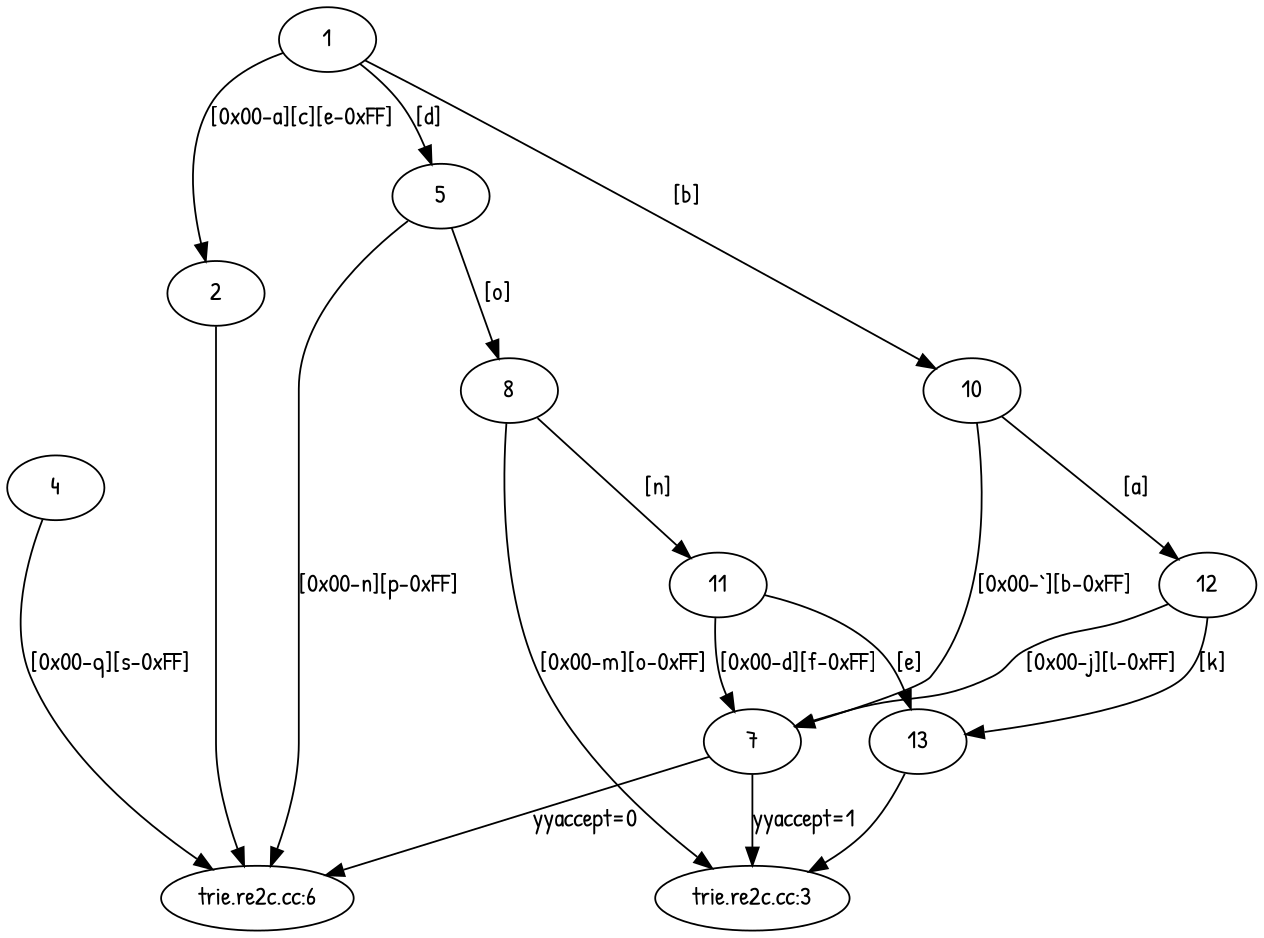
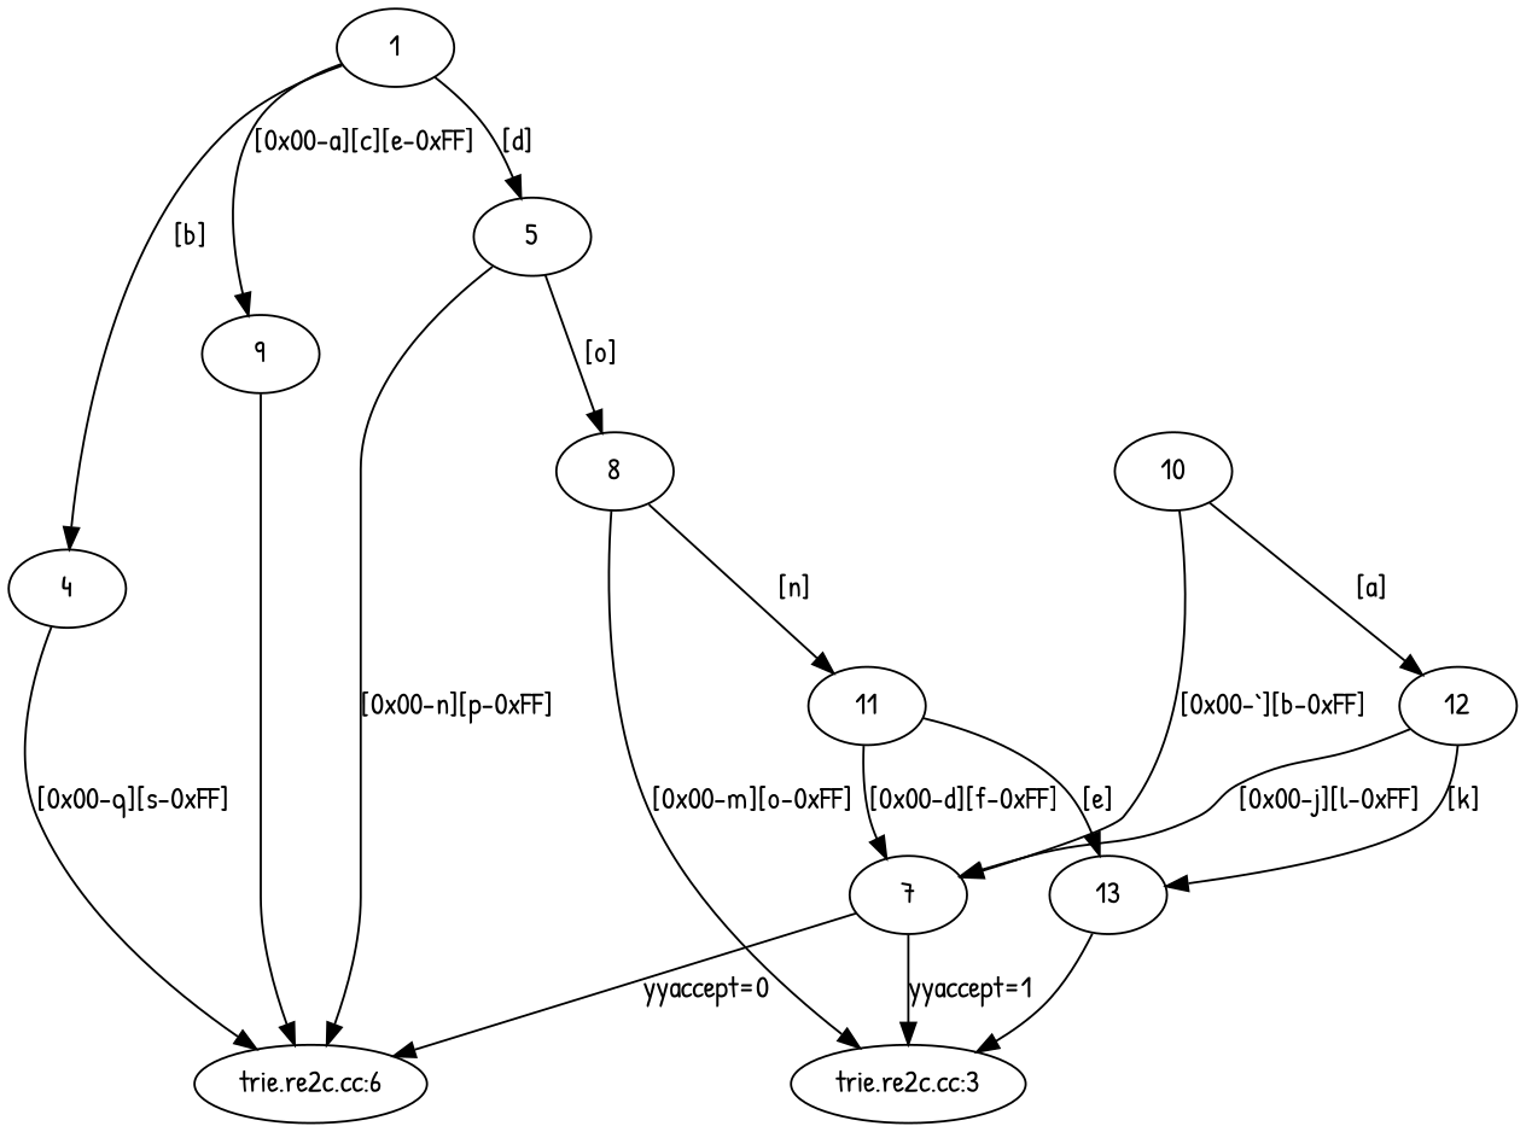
  digraph {
    fontname="Patrick Hand"
    node [fontname="Patrick Hand"]
    edge [fontname="Patrick Hand"]
    1
-   2
+   2 [label=9]
    4
    5
    n5 [label="trie.re2c.cc:6"]
    8
    n7 [label="trie.re2c.cc:3"]
    11
    7
    10
    12
    13
    1 -> 2 [label="[0x00-a][c][e-0xFF]"]
-   1 -> 10 [label="[b]"]
+   1 -> 4 [label="[b]"]
    1 -> 5 [label="[d]"]
    2 -> n5
    4 -> n5 [label="[0x00-q][s-0xFF]"]
    5 -> n5 [label="[0x00-n][p-0xFF]"]
    5 -> 8 [label="[o]"]
    8 -> n7 [label="[0x00-m][o-0xFF]"]
    8 -> 11 [label="[n]"]
    11 -> 7 [label="[0x00-d][f-0xFF]"]
    11 -> 13 [label="[e]"]
    7 -> n5 [label="yyaccept=0"]
    7 -> n7 [label="yyaccept=1"]
    10 -> 7 [label="[0x00-`][b-0xFF]"]
    10 -> 12 [label="[a]"]
    12 -> 7 [label="[0x00-j][l-0xFF]"]
    12 -> 13 [label="[k]"]
    13 -> n7
  }
